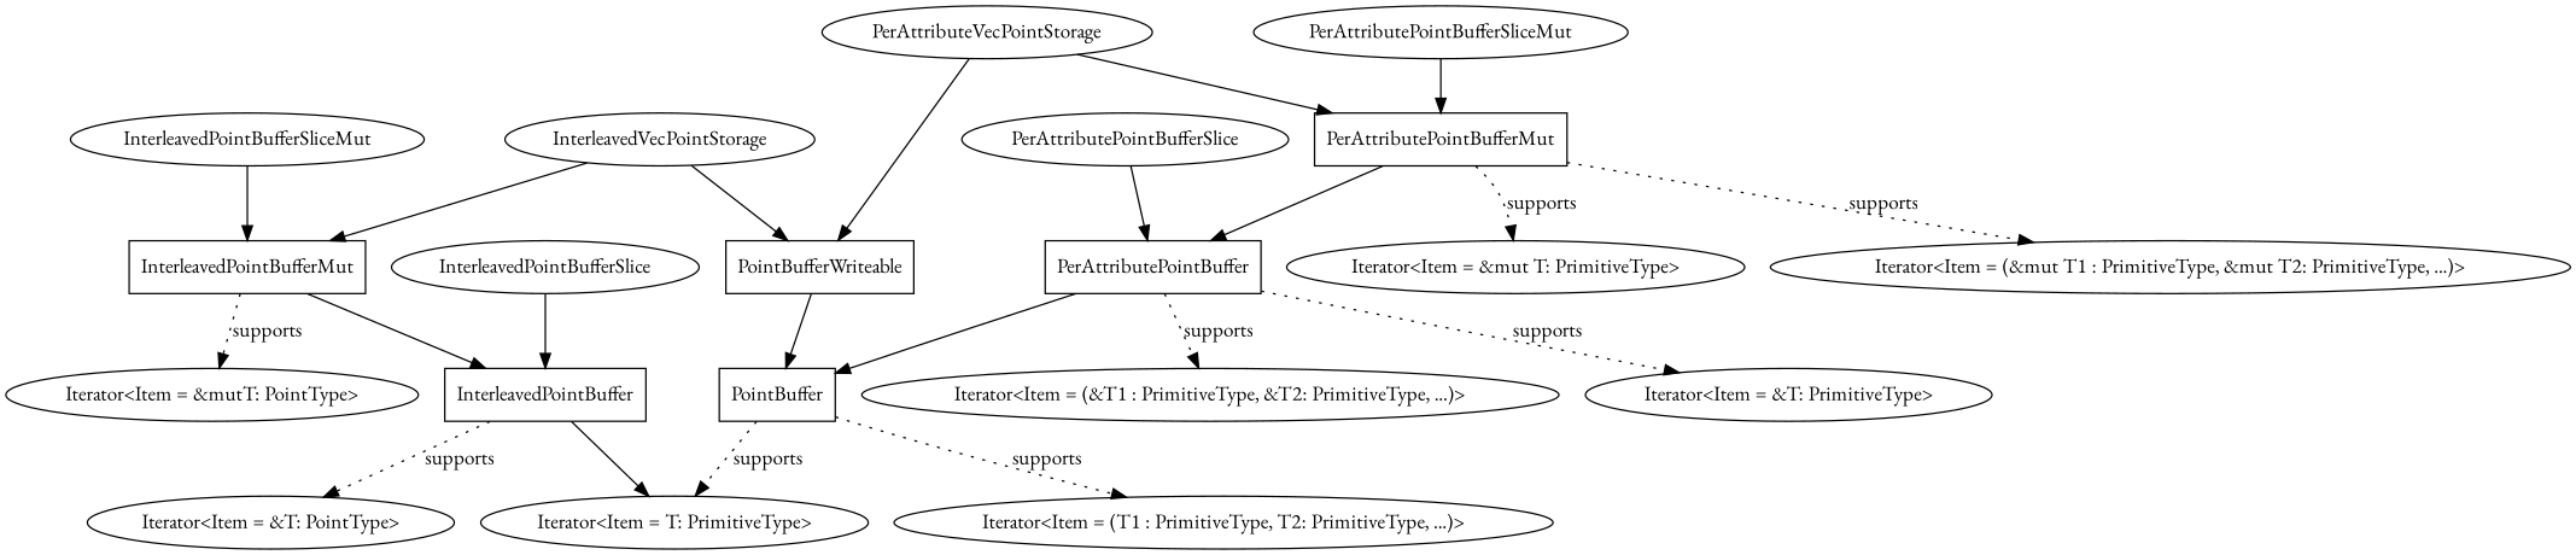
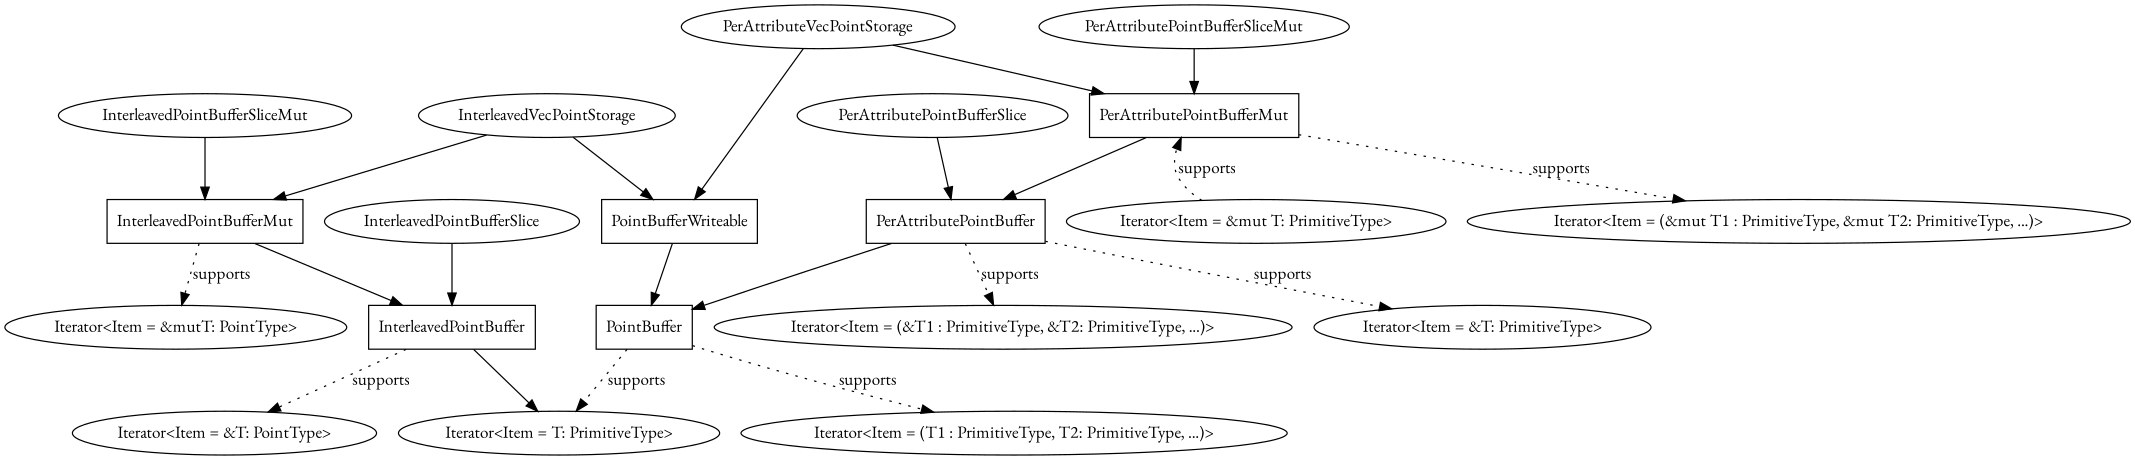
  digraph {
    fontname="EB Garamond"
    node [fontname="EB Garamond"]
    edge [fontname="EB Garamond"]
    n1 [label=PointBuffer shape=box]
    n2 [label="Iterator<Item = T: PrimitiveType>"]
    n3 [label="Iterator<Item = (T1 : PrimitiveType, T2: PrimitiveType, ...)>"]
    n4 [label=PointBufferWriteable shape=box]
    n5 [label=InterleavedPointBuffer shape=box]
    n6 [label="Iterator<Item = &T: PointType>"]
    n7 [label=InterleavedPointBufferMut shape=box]
    n8 [label="Iterator<Item = &mutT: PointType>"]
    n9 [label=PerAttributePointBuffer shape=box]
    n10 [label="Iterator<Item = &T: PrimitiveType>"]
    n11 [label="Iterator<Item = (&T1 : PrimitiveType, &T2: PrimitiveType, ...)>"]
    n12 [label=PerAttributePointBufferMut shape=box]
    n13 [label="Iterator<Item = &mut T: PrimitiveType>"]
    n14 [label="Iterator<Item = (&mut T1 : PrimitiveType, &mut T2: PrimitiveType, ...)>"]
    n15 [label=InterleavedVecPointStorage]
    n16 [label=PerAttributeVecPointStorage]
    n17 [label=InterleavedPointBufferSlice]
    n18 [label=InterleavedPointBufferSliceMut]
    n19 [label=PerAttributePointBufferSlice]
    n20 [label=PerAttributePointBufferSliceMut]
    n1 -> n2 [label=supports style=dotted]
    n1 -> n3 [label=supports style=dotted]
    n4 -> n1
    n5 -> n2
    n5 -> n6 [label=supports style=dotted]
    n7 -> n5
    n7 -> n8 [label=supports style=dotted]
    n9 -> n1
    n9 -> n10 [label=supports style=dotted]
    n9 -> n11 [label=supports style=dotted]
    n12 -> n9
-   n12 -> n13 [label=supports style=dotted]
+   n13 -> n12 [label=supports style=dotted]
    n12 -> n14 [label=supports style=dotted]
    n15 -> n4
    n15 -> n7
    n16 -> n4
    n16 -> n12
    n17 -> n5
    n18 -> n7
    n19 -> n9
    n20 -> n12
  }
